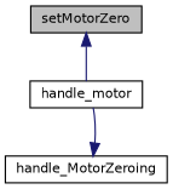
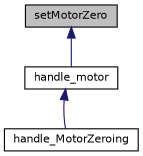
  digraph {
    rankdir=TB
    node [color=black fillcolor=white fontname=Helvetica fontsize=10 shape=record style=filled]
    edge [color=midnightblue dir=back fontname=Helvetica fontsize=10 labelfontname=Helvetica labelfontsize=10 style=solid]
    n1 [fillcolor=grey75 fontcolor=black height=0.2 label=setMotorZero width=0.4]
    n2 [height=0.2 label=handle_motor width=0.4]
    n3 [height=0.2 label=handle_MotorZeroing width=0.4]
    n1 -> n2
-   n3 -> n2
+   n2 -> n3
  }
